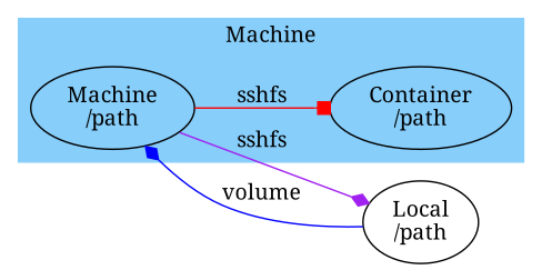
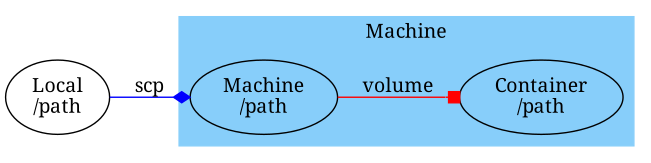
  digraph {
    fontname="Noto Serif"
    rankdir=LR
    node [fontname="Noto Serif"]
    edge [arrowhead=diamond fontname="Noto Serif"]
    n1 [label="Machine\n/path"]
    n2 [label="Container\n/path"]
    n3 [label="Local\n/path"]
    subgraph cluster_1 {
      color=lightskyblue
      label=Machine
      style=filled
      n1
      n2
    }
-   n1 -> n2 [arrowhead=box color=red label=sshfs]
-   n1 -> n3 [color=purple label=sshfs]
-   n3 -> n1 [color=blue label=volume]
+   n1 -> n2 [arrowhead=box color=red label=volume]
+   n3 -> n1 [color=blue label=scp]
  }
